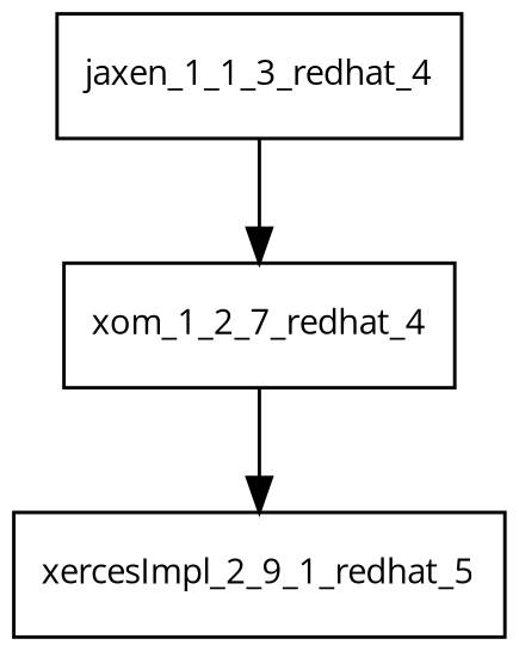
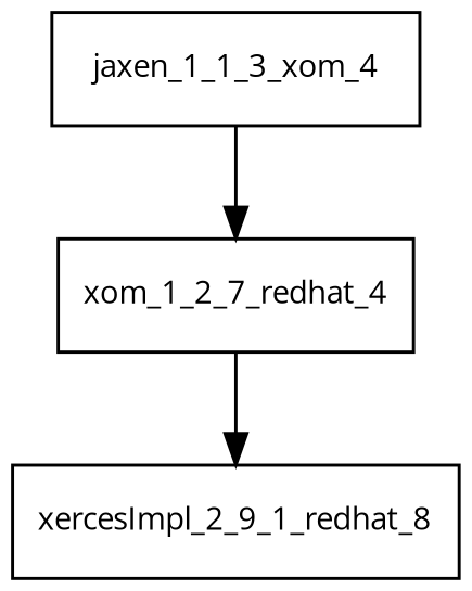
  digraph {
    fontname="Open Sans"
    node [fontname="Open Sans" fontsize=10.0 shape=box]
    edge [fontname="Open Sans"]
    xom_1_2_7_redhat_4
-   xercesImpl_2_9_1_redhat_5
-   jaxen_1_1_3_redhat_4
+   xercesImpl_2_9_1_redhat_5 [label=xercesImpl_2_9_1_redhat_8]
+   jaxen_1_1_3_redhat_4 [label=jaxen_1_1_3_xom_4]
    xom_1_2_7_redhat_4 -> xercesImpl_2_9_1_redhat_5
    jaxen_1_1_3_redhat_4 -> xom_1_2_7_redhat_4
  }
